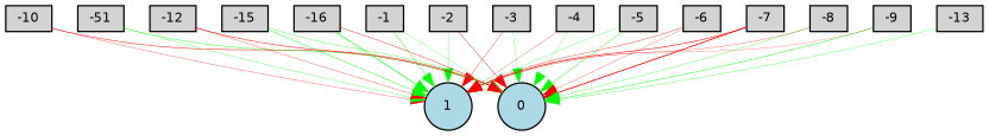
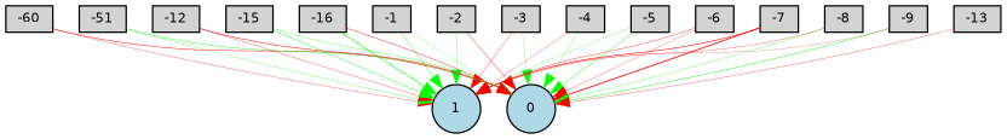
  digraph {
    fontname="DejaVu Sans"
    node [fillcolor=lightgray fontname="DejaVu Sans" fontsize=9 shape=box style=filled]
    edge [color=green fontname="DejaVu Sans" style=solid]
    -1 [height=0.2 width=0.2]
    0 [fillcolor=lightblue height=0.2 shape=circle width=0.2]
    1 [fillcolor=lightblue height=0.2 shape=circle width=0.2]
    -2 [height=0.2 width=0.2]
    -3 [height=0.2 width=0.2]
    -4 [height=0.2 width=0.2]
    -5 [height=0.2 width=0.2]
    -6 [height=0.2 width=0.2]
    -7 [height=0.2 width=0.2]
    -8 [height=0.2 width=0.2]
    -9 [height=0.2 width=0.2]
-   -10 [height=0.2 width=0.2]
+   -10 [height=0.2 width=0.2 label=-60]
    n13 [height=0.2 label=-51 width=0.2]
    -12 [height=0.2 width=0.2]
    -13 [height=0.2 width=0.2]
    -15 [height=0.2 width=0.2]
    -16 [height=0.2 width=0.2]
    -1 -> 0 [penwidth=0.1752600204194546]
    -1 -> 1 [penwidth=0.3137538641577565]
    -2 -> 0 [color=red penwidth=0.27880857808550563]
    -2 -> 1 [penwidth=0.2163450032028964]
    -3 -> 0 [penwidth=0.19220708816195436]
    -3 -> 1 [color=red penwidth=0.24284104426008235]
    -4 -> 0 [penwidth=0.17839227328429164]
    -4 -> 1 [color=red penwidth=0.18207812810184815]
    -5 -> 0 [penwidth=0.30794059615095914]
    -5 -> 1 [penwidth=0.18784582759647153]
    -6 -> 0 [color=red penwidth=0.1919847708325529]
    -6 -> 1 [color=red penwidth=0.2770438556748744]
    -7 -> 0 [color=red penwidth=0.6434910867340665]
    -7 -> 1 [color=red penwidth=0.4484517853195221]
    -8 -> 0 [penwidth=0.2203138695040502]
    -8 -> 1 [color=red penwidth=0.2054824075836571]
    -9 -> 0 [penwidth=0.3301460922688024]
    -9 -> 1 [color=red penwidth=0.1536967987124875]
    -10 -> 0 [color=red penwidth=0.360930567914985]
    -10 -> 1 [color=red penwidth=0.20764894098465364]
    n13 -> 0 [penwidth=0.3011738027675793]
    n13 -> 1 [penwidth=0.19792627365376372]
    -12 -> 0 [color=red penwidth=0.3826631224022019]
    -12 -> 1 [color=red penwidth=0.22577807532582458]
-   -13 -> 0 [penwidth=0.21399365483566313]
+   -13 -> 0 [color=red penwidth=0.21399365483566313]
    -15 -> 0 [penwidth=0.2340842948512439]
    -15 -> 1 [penwidth=0.3181393073447326]
    -16 -> 0 [color=red penwidth=0.29670357707066675]
    -16 -> 1 [penwidth=0.4806004314705675]
  }
